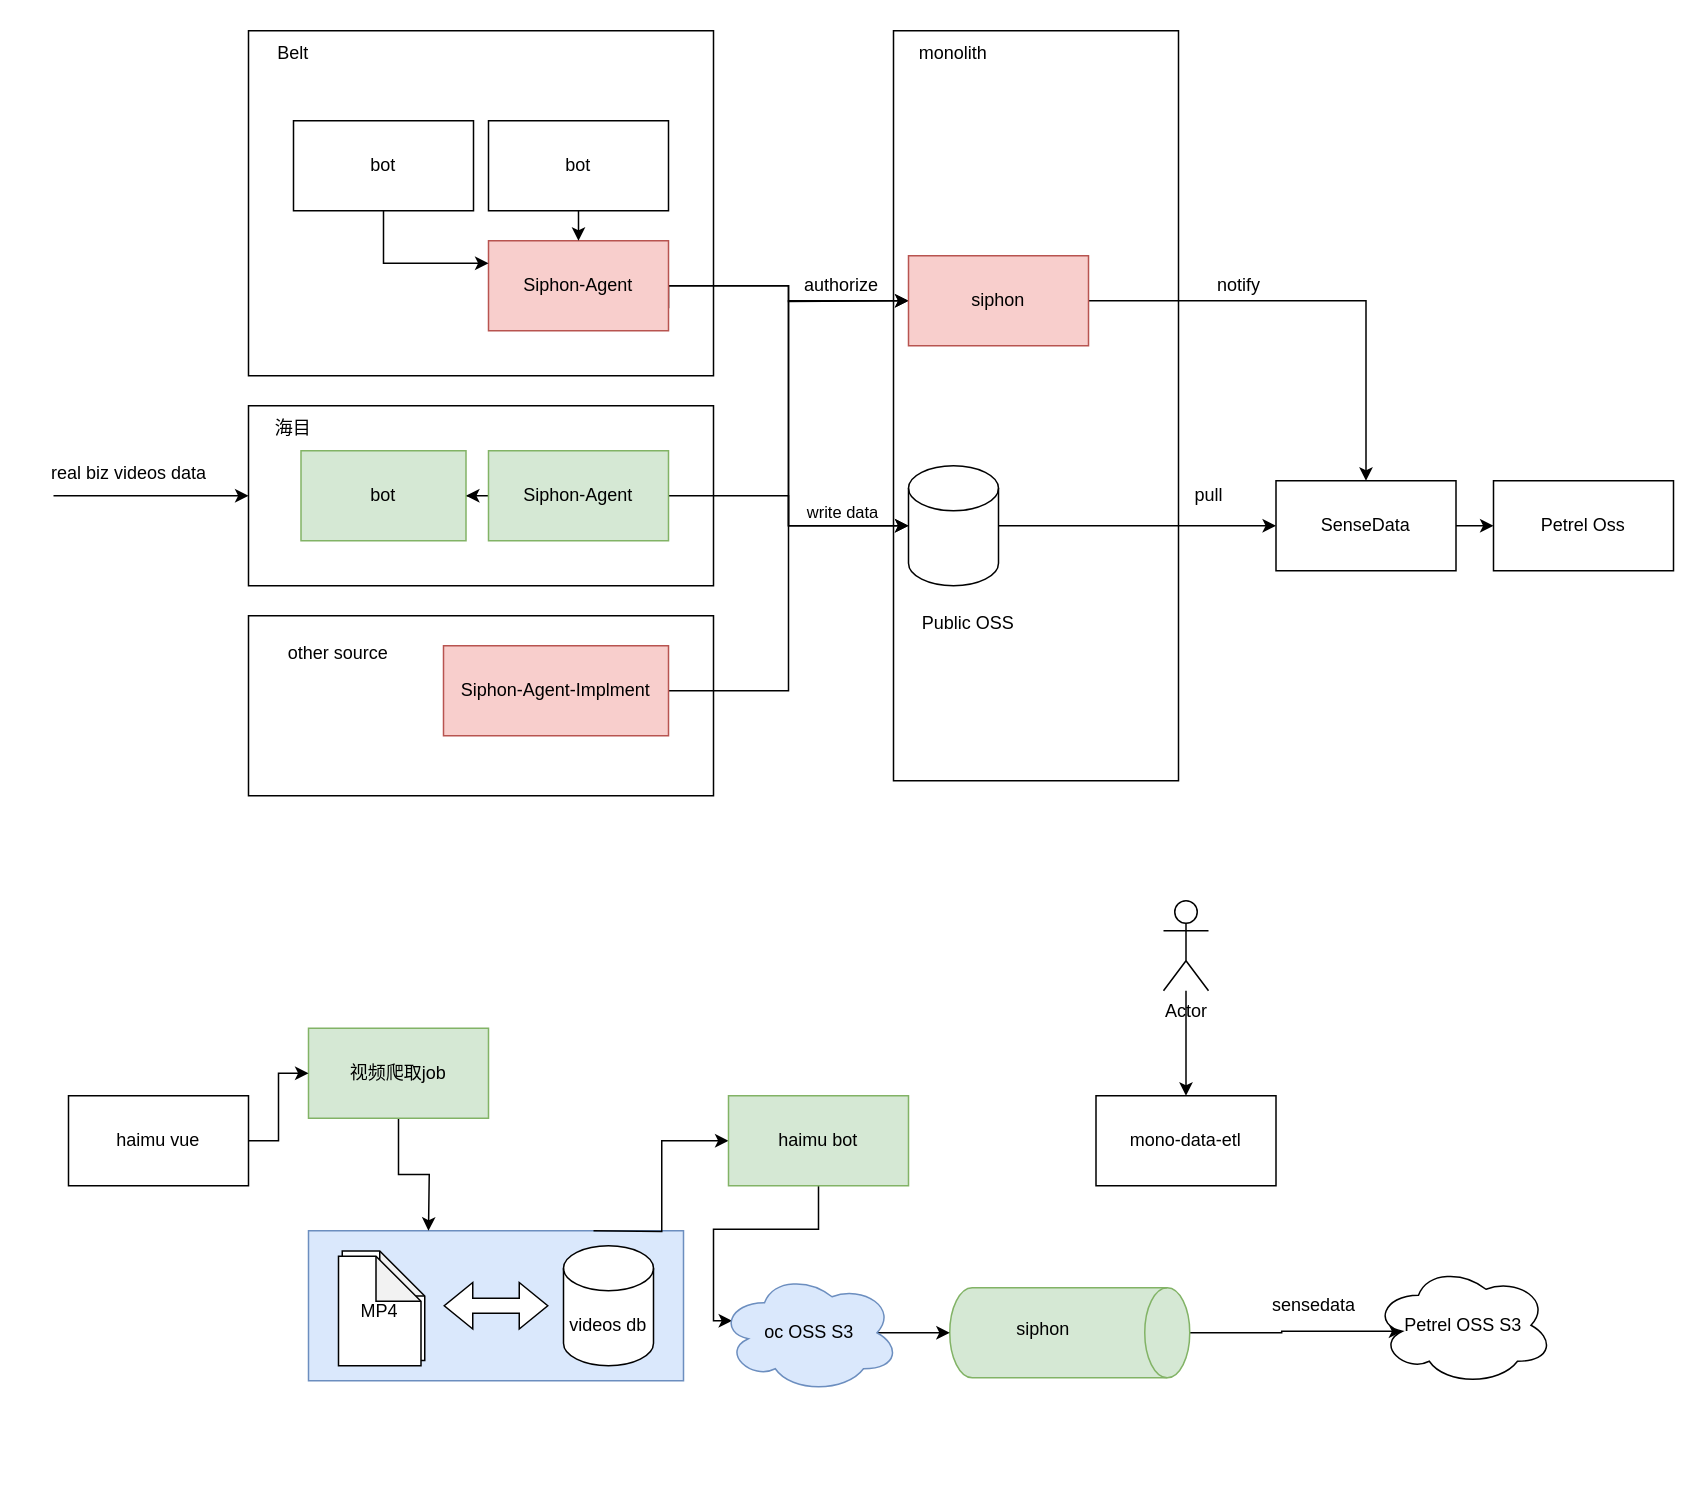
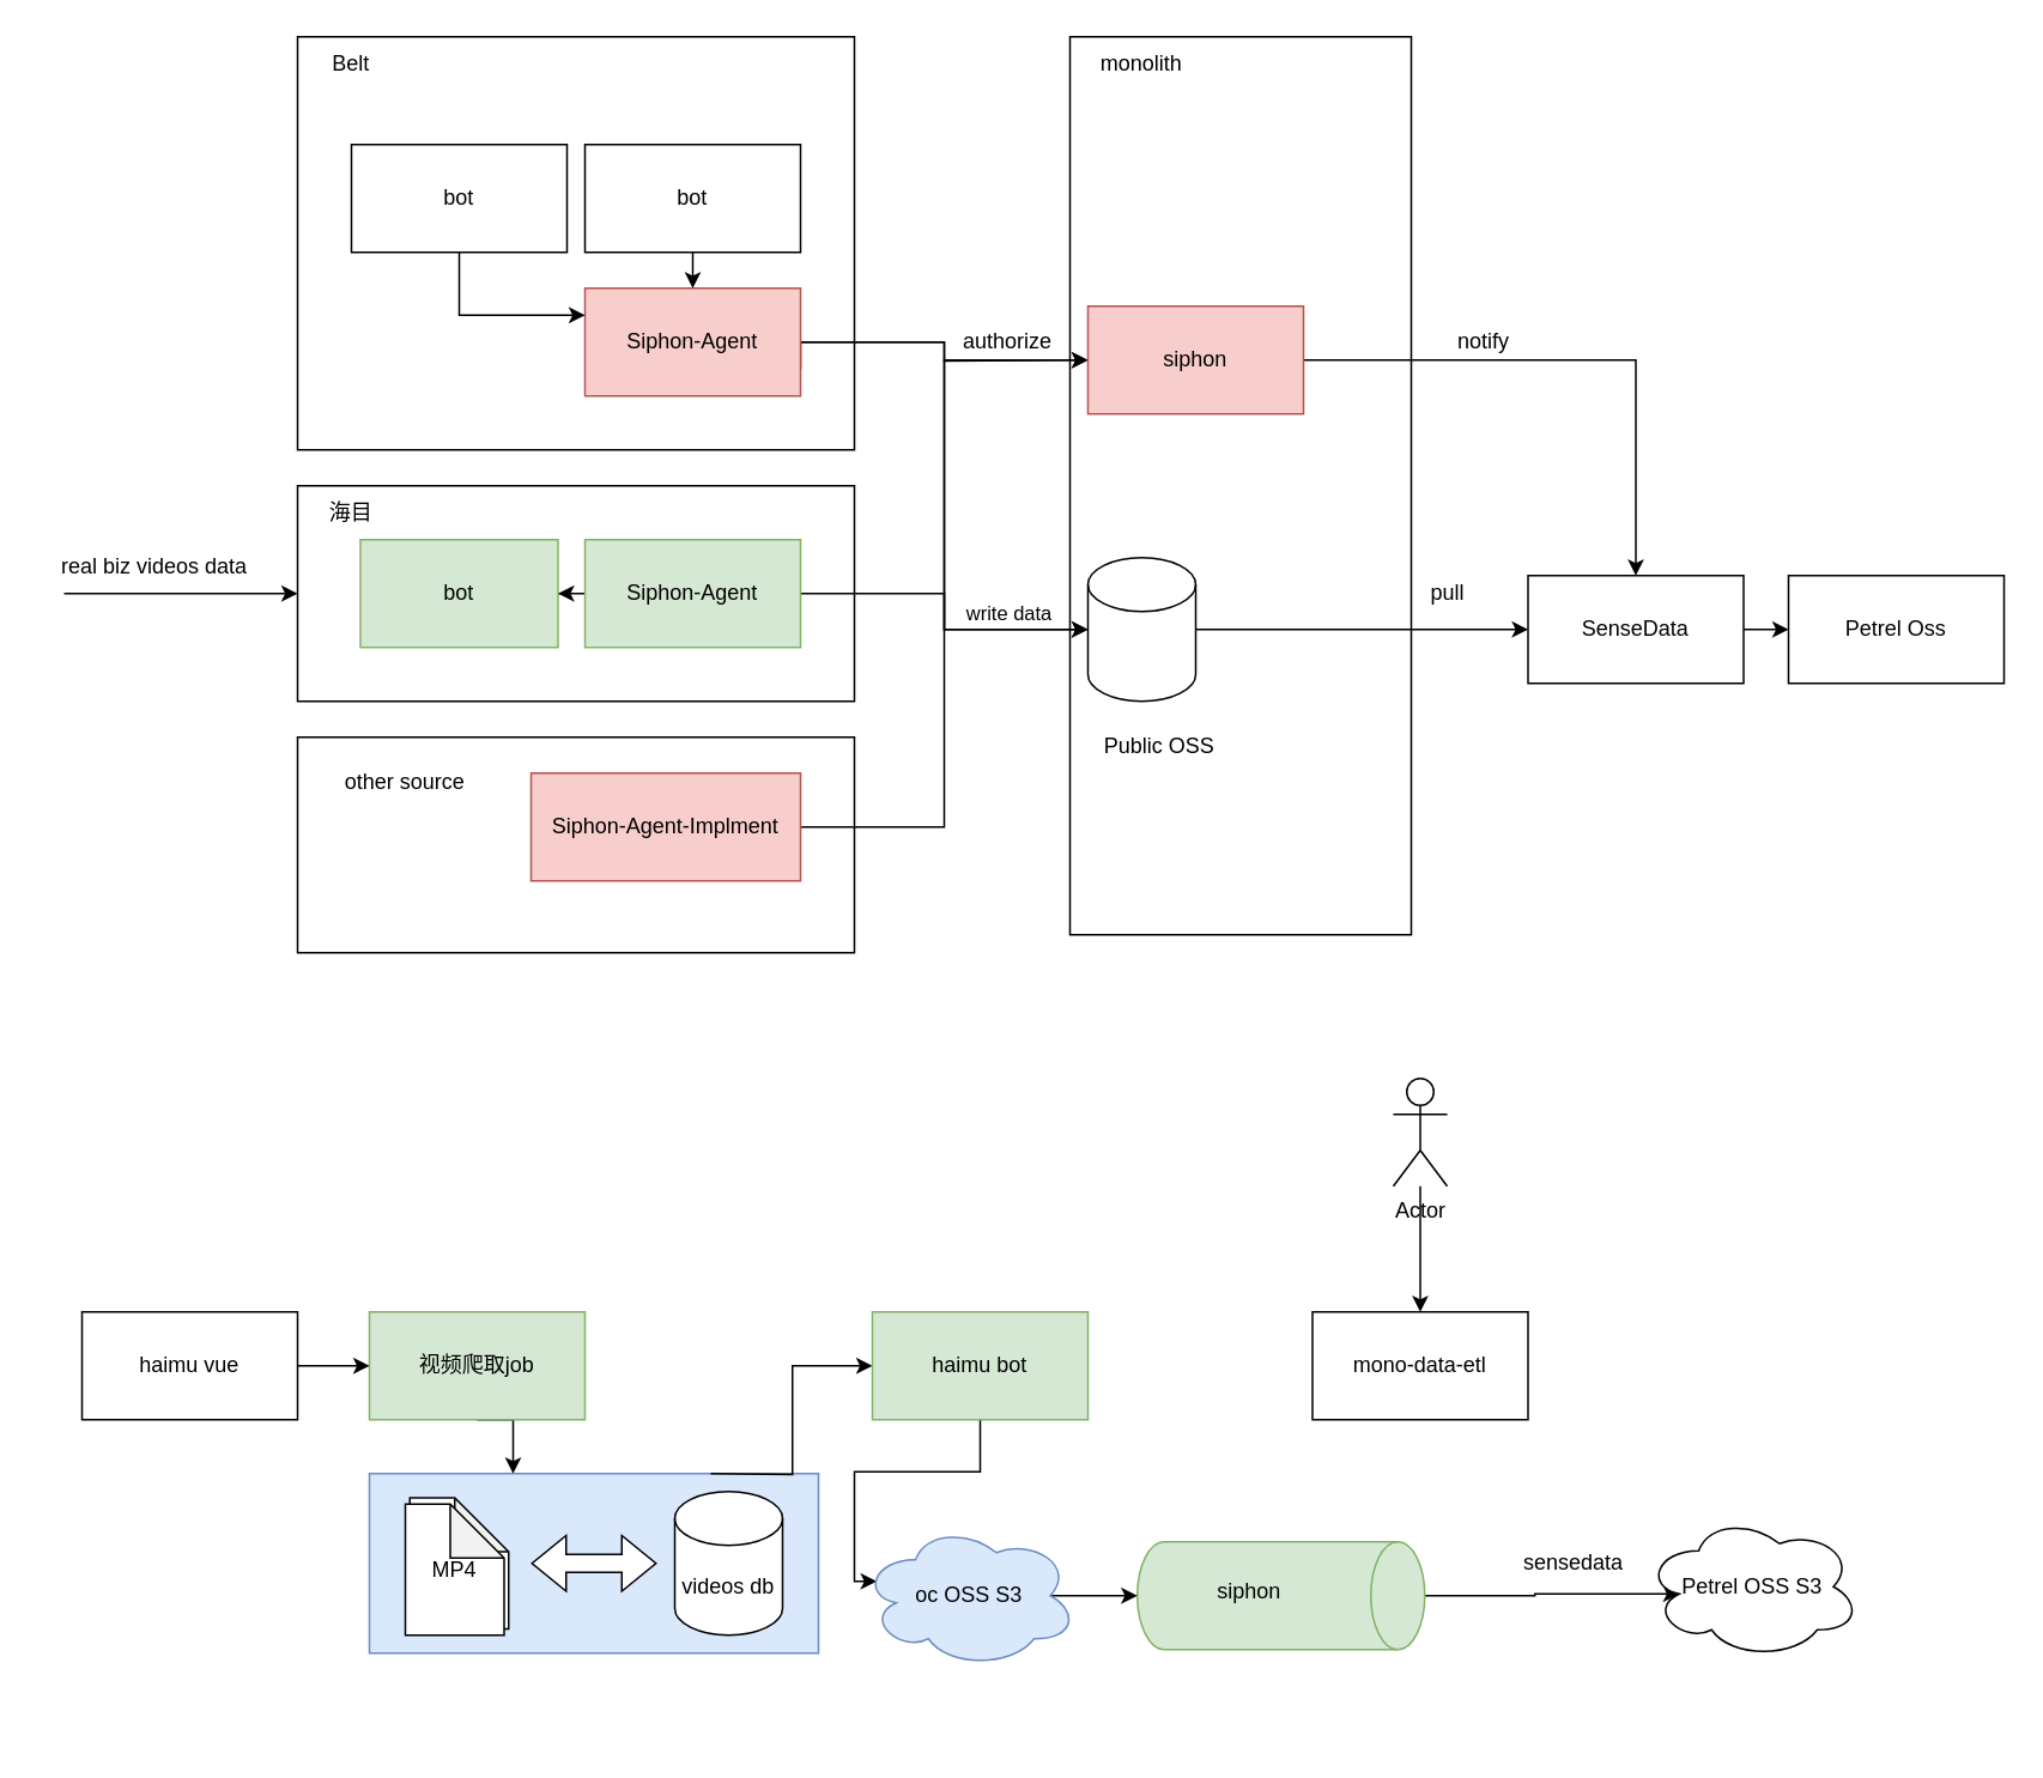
  <mxCell id="0" />
  <mxCell id="1" parent="0" />
  <mxCell id="2" value="" style="rounded=0;whiteSpace=wrap;html=1;fillColor=#dae8fc;strokeColor=#6c8ebf;" parent="1" vertex="1"><mxGeometry x="205" y="820" width="250" height="100" as="geometry" /></mxCell>
  <mxCell id="3" value="" style="whiteSpace=wrap;html=1;" parent="1" vertex="1"><mxGeometry x="595" y="20" width="190" height="500" as="geometry" /></mxCell>
  <mxCell id="4" value="" style="whiteSpace=wrap;html=1;" parent="1" vertex="1"><mxGeometry x="165" y="20" width="310" height="230" as="geometry" /></mxCell>
  <mxCell id="5" value="Belt" style="text;html=1;strokeColor=none;fillColor=none;align=center;verticalAlign=middle;whiteSpace=wrap;rounded=0;" parent="1" vertex="1"><mxGeometry x="165" y="20" width="60" height="30" as="geometry" /></mxCell>
  <mxCell id="6" style="edgeStyle=orthogonalEdgeStyle;rounded=0;orthogonalLoop=1;jettySize=auto;html=1;exitX=1;exitY=0.5;exitDx=0;exitDy=0;" parent="1" source="9" edge="1"><mxGeometry relative="1" as="geometry"><mxPoint x="605" y="200" as="targetPoint" /></mxGeometry></mxCell>
  <mxCell id="7" style="edgeStyle=orthogonalEdgeStyle;rounded=0;orthogonalLoop=1;jettySize=auto;html=1;exitX=1;exitY=0.75;exitDx=0;exitDy=0;entryX=0;entryY=0.5;entryDx=0;entryDy=0;entryPerimeter=0;fillColor=#d5e8d4;strokeColor=#000000;" parent="1" source="9" target="20" edge="1"><mxGeometry relative="1" as="geometry"><Array as="points"><mxPoint x="445" y="190" /><mxPoint x="525" y="190" /><mxPoint x="525" y="350" /></Array></mxGeometry></mxCell>
  <mxCell id="8" value="write data" style="edgeLabel;html=1;align=center;verticalAlign=middle;resizable=0;points=[];" parent="7" vertex="1" connectable="0"><mxGeometry x="0.679" y="1" relative="1" as="geometry"><mxPoint x="9" y="-9" as="offset" /></mxGeometry></mxCell>
  <mxCell id="9" value="Siphon-Agent" style="rounded=0;whiteSpace=wrap;html=1;fillColor=#f8cecc;strokeColor=#b85450;" parent="1" vertex="1"><mxGeometry x="325" y="160" width="120" height="60" as="geometry" /></mxCell>
  <mxCell id="10" style="edgeStyle=orthogonalEdgeStyle;rounded=0;orthogonalLoop=1;jettySize=auto;html=1;exitX=0.5;exitY=1;exitDx=0;exitDy=0;entryX=0.5;entryY=0;entryDx=0;entryDy=0;" parent="1" source="11" target="9" edge="1"><mxGeometry relative="1" as="geometry" /></mxCell>
  <mxCell id="11" value="bot" style="rounded=0;whiteSpace=wrap;html=1;" parent="1" vertex="1"><mxGeometry x="325" y="80" width="120" height="60" as="geometry" /></mxCell>
  <mxCell id="12" style="edgeStyle=orthogonalEdgeStyle;rounded=0;orthogonalLoop=1;jettySize=auto;html=1;exitX=0.5;exitY=1;exitDx=0;exitDy=0;entryX=0;entryY=0.25;entryDx=0;entryDy=0;" parent="1" source="13" target="9" edge="1"><mxGeometry relative="1" as="geometry" /></mxCell>
  <mxCell id="13" value="bot" style="rounded=0;whiteSpace=wrap;html=1;" parent="1" vertex="1"><mxGeometry x="195" y="80" width="120" height="60" as="geometry" /></mxCell>
  <mxCell id="14" value="" style="whiteSpace=wrap;html=1;" parent="1" vertex="1"><mxGeometry x="165" y="410" width="310" height="120" as="geometry" /></mxCell>
  <mxCell id="15" value="other source" style="text;html=1;strokeColor=none;fillColor=none;align=center;verticalAlign=middle;whiteSpace=wrap;rounded=0;" parent="1" vertex="1"><mxGeometry x="180" y="420" width="90" height="30" as="geometry" /></mxCell>
  <mxCell id="16" style="edgeStyle=orthogonalEdgeStyle;rounded=0;orthogonalLoop=1;jettySize=auto;html=1;exitX=1;exitY=0.5;exitDx=0;exitDy=0;entryX=0;entryY=0.5;entryDx=0;entryDy=0;" parent="1" source="17" target="23" edge="1"><mxGeometry relative="1" as="geometry" /></mxCell>
  <mxCell id="17" value="Siphon-Agent-Implment" style="rounded=0;whiteSpace=wrap;html=1;fillColor=#f8cecc;strokeColor=#b85450;" parent="1" vertex="1"><mxGeometry x="295" y="430" width="150" height="60" as="geometry" /></mxCell>
  <mxCell id="18" value="monolith" style="text;html=1;strokeColor=none;fillColor=none;align=center;verticalAlign=middle;whiteSpace=wrap;rounded=0;" parent="1" vertex="1"><mxGeometry x="605" y="20" width="60" height="30" as="geometry" /></mxCell>
  <mxCell id="19" style="edgeStyle=orthogonalEdgeStyle;rounded=0;orthogonalLoop=1;jettySize=auto;html=1;exitX=1;exitY=0.5;exitDx=0;exitDy=0;exitPerimeter=0;entryX=0;entryY=0.5;entryDx=0;entryDy=0;strokeColor=#000000;" parent="1" source="20" target="26" edge="1"><mxGeometry relative="1" as="geometry" /></mxCell>
  <mxCell id="20" value="" style="shape=cylinder3;whiteSpace=wrap;html=1;boundedLbl=1;backgroundOutline=1;size=15;" parent="1" vertex="1"><mxGeometry x="605" y="310" width="60" height="80" as="geometry" /></mxCell>
  <mxCell id="21" value="Public OSS" style="text;html=1;strokeColor=none;fillColor=none;align=center;verticalAlign=middle;whiteSpace=wrap;rounded=0;" parent="1" vertex="1"><mxGeometry x="605" y="400" width="80" height="30" as="geometry" /></mxCell>
  <mxCell id="22" style="edgeStyle=orthogonalEdgeStyle;rounded=0;orthogonalLoop=1;jettySize=auto;html=1;exitX=1;exitY=0.5;exitDx=0;exitDy=0;strokeColor=#000000;" parent="1" source="23" target="26" edge="1"><mxGeometry relative="1" as="geometry" /></mxCell>
  <mxCell id="23" value="siphon" style="rounded=0;whiteSpace=wrap;html=1;fillColor=#f8cecc;strokeColor=#b85450;" parent="1" vertex="1"><mxGeometry x="605" y="170" width="120" height="60" as="geometry" /></mxCell>
  <mxCell id="24" value="authorize" style="text;html=1;align=center;verticalAlign=middle;resizable=0;points=[];autosize=1;strokeColor=none;fillColor=none;" parent="1" vertex="1"><mxGeometry x="525" y="175" width="70" height="30" as="geometry" /></mxCell>
  <mxCell id="25" style="edgeStyle=orthogonalEdgeStyle;rounded=0;orthogonalLoop=1;jettySize=auto;html=1;exitX=1;exitY=0.5;exitDx=0;exitDy=0;entryX=0;entryY=0.5;entryDx=0;entryDy=0;strokeColor=#000000;" parent="1" source="26" target="27" edge="1"><mxGeometry relative="1" as="geometry" /></mxCell>
  <mxCell id="26" value="SenseData" style="whiteSpace=wrap;html=1;" parent="1" vertex="1"><mxGeometry x="850" y="320" width="120" height="60" as="geometry" /></mxCell>
  <mxCell id="27" value="Petrel Oss" style="rounded=0;whiteSpace=wrap;html=1;" parent="1" vertex="1"><mxGeometry x="995" y="320" width="120" height="60" as="geometry" /></mxCell>
  <mxCell id="28" value="" style="whiteSpace=wrap;html=1;" parent="1" vertex="1"><mxGeometry x="165" y="270" width="310" height="120" as="geometry" /></mxCell>
  <mxCell id="29" value="海目" style="text;html=1;strokeColor=none;fillColor=none;align=center;verticalAlign=middle;whiteSpace=wrap;rounded=0;" parent="1" vertex="1"><mxGeometry x="150" y="270" width="90" height="30" as="geometry" /></mxCell>
  <mxCell id="30" value="" style="edgeStyle=orthogonalEdgeStyle;rounded=0;orthogonalLoop=1;jettySize=auto;html=1;" parent="1" source="32" target="35" edge="1"><mxGeometry relative="1" as="geometry" /></mxCell>
  <mxCell id="31" style="edgeStyle=orthogonalEdgeStyle;rounded=0;orthogonalLoop=1;jettySize=auto;html=1;exitX=1;exitY=0.5;exitDx=0;exitDy=0;entryX=0;entryY=0.5;entryDx=0;entryDy=0;entryPerimeter=0;" parent="1" source="32" target="20" edge="1"><mxGeometry relative="1" as="geometry" /></mxCell>
  <mxCell id="32" value="Siphon-Agent" style="rounded=0;whiteSpace=wrap;html=1;fillColor=#d5e8d4;strokeColor=#82b366;" parent="1" vertex="1"><mxGeometry x="325" y="300" width="120" height="60" as="geometry" /></mxCell>
  <mxCell id="33" value="notify" style="text;html=1;align=center;verticalAlign=middle;resizable=0;points=[];autosize=1;strokeColor=none;fillColor=none;" parent="1" vertex="1"><mxGeometry x="800" y="175" width="50" height="30" as="geometry" /></mxCell>
  <mxCell id="34" value="pull" style="text;html=1;align=center;verticalAlign=middle;resizable=0;points=[];autosize=1;strokeColor=none;fillColor=none;" parent="1" vertex="1"><mxGeometry x="785" y="315" width="40" height="30" as="geometry" /></mxCell>
  <mxCell id="35" value="bot" style="rounded=0;whiteSpace=wrap;html=1;fillColor=#d5e8d4;strokeColor=#82b366;" parent="1" vertex="1"><mxGeometry x="200" y="300" width="110" height="60" as="geometry" /></mxCell>
  <mxCell id="36" value="" style="endArrow=classic;html=1;rounded=0;entryX=0;entryY=0.5;entryDx=0;entryDy=0;" parent="1" target="28" edge="1"><mxGeometry width="50" height="50" relative="1" as="geometry"><mxPoint x="35" y="330" as="sourcePoint" /><mxPoint x="565" y="240" as="targetPoint" /></mxGeometry></mxCell>
  <mxCell id="37" value="real biz videos data" style="text;html=1;align=center;verticalAlign=middle;resizable=0;points=[];autosize=1;strokeColor=none;fillColor=none;" parent="1" vertex="1"><mxGeometry x="20" y="300" width="130" height="30" as="geometry" /></mxCell>
  <mxCell id="38" style="edgeStyle=orthogonalEdgeStyle;rounded=0;orthogonalLoop=1;jettySize=auto;html=1;exitX=0.5;exitY=1;exitDx=0;exitDy=0;" parent="1" source="39" edge="1"><mxGeometry relative="1" as="geometry"><mxPoint x="285" y="820" as="targetPoint" /></mxGeometry></mxCell>
- <mxCell id="39" value="视频爬取job" style="rounded=0;whiteSpace=wrap;html=1;fillColor=#d5e8d4;strokeColor=#82b366;" parent="1" vertex="1"><mxGeometry x="205" y="685" width="120" height="60" as="geometry" /></mxCell>
+ <mxCell id="39" value="视频爬取job" style="rounded=0;whiteSpace=wrap;html=1;fillColor=#d5e8d4;strokeColor=#82b366;" parent="1" vertex="1"><mxGeometry x="205" y="730" width="120" height="60" as="geometry" /></mxCell>
  <mxCell id="40" style="edgeStyle=orthogonalEdgeStyle;rounded=0;orthogonalLoop=1;jettySize=auto;html=1;entryX=0;entryY=0.5;entryDx=0;entryDy=0;" parent="1" target="45" edge="1"><mxGeometry relative="1" as="geometry"><mxPoint x="395" y="820" as="sourcePoint" /></mxGeometry></mxCell>
  <mxCell id="41" value="videos db" style="shape=cylinder3;whiteSpace=wrap;html=1;boundedLbl=1;backgroundOutline=1;size=15;" parent="1" vertex="1"><mxGeometry x="375" y="830" width="60" height="80" as="geometry" /></mxCell>
  <mxCell id="42" style="edgeStyle=orthogonalEdgeStyle;rounded=0;orthogonalLoop=1;jettySize=auto;html=1;exitX=1;exitY=0.5;exitDx=0;exitDy=0;" parent="1" source="43" target="39" edge="1"><mxGeometry relative="1" as="geometry" /></mxCell>
  <mxCell id="43" value="haimu vue" style="rounded=0;whiteSpace=wrap;html=1;" parent="1" vertex="1"><mxGeometry x="45" y="730" width="120" height="60" as="geometry" /></mxCell>
  <mxCell id="44" style="edgeStyle=orthogonalEdgeStyle;rounded=0;orthogonalLoop=1;jettySize=auto;html=1;exitX=0.5;exitY=1;exitDx=0;exitDy=0;entryX=0.07;entryY=0.4;entryDx=0;entryDy=0;entryPerimeter=0;" parent="1" source="45" target="55" edge="1"><mxGeometry relative="1" as="geometry"><mxPoint x="555" y="850" as="targetPoint" /><Array as="points"><mxPoint x="545" y="819" /><mxPoint x="475" y="819" /><mxPoint x="475" y="880" /></Array></mxGeometry></mxCell>
  <mxCell id="45" value="haimu bot" style="rounded=0;whiteSpace=wrap;html=1;fillColor=#d5e8d4;strokeColor=#82b366;" parent="1" vertex="1"><mxGeometry x="485" y="730" width="120" height="60" as="geometry" /></mxCell>
  <mxCell id="46" value="mono-data-etl" style="rounded=0;whiteSpace=wrap;html=1;" parent="1" vertex="1"><mxGeometry x="730" y="730" width="120" height="60" as="geometry" /></mxCell>
  <mxCell id="47" style="edgeStyle=orthogonalEdgeStyle;rounded=0;orthogonalLoop=1;jettySize=auto;html=1;exitX=0.5;exitY=0;exitDx=0;exitDy=0;exitPerimeter=0;entryX=0.16;entryY=0.55;entryDx=0;entryDy=0;entryPerimeter=0;" parent="1" source="48" target="51" edge="1"><mxGeometry relative="1" as="geometry"><mxPoint x="845" y="888.25" as="targetPoint" /></mxGeometry></mxCell>
  <mxCell id="48" value="" style="shape=cylinder3;whiteSpace=wrap;html=1;boundedLbl=1;backgroundOutline=1;size=15;rotation=90;fillColor=#d5e8d4;strokeColor=#82b366;" parent="1" vertex="1"><mxGeometry x="682.5" y="808" width="60" height="160" as="geometry" /></mxCell>
  <mxCell id="49" value="siphon" style="text;html=1;strokeColor=none;fillColor=none;align=center;verticalAlign=middle;whiteSpace=wrap;rounded=0;" parent="1" vertex="1"><mxGeometry x="665" y="871" width="60" height="30" as="geometry" /></mxCell>
  <mxCell id="50" value="sensedata" style="text;html=1;align=center;verticalAlign=middle;resizable=0;points=[];autosize=1;strokeColor=none;fillColor=none;" parent="1" vertex="1"><mxGeometry x="835" y="855" width="80" height="30" as="geometry" /></mxCell>
  <mxCell id="51" value="Petrel OSS S3" style="ellipse;shape=cloud;whiteSpace=wrap;html=1;" parent="1" vertex="1"><mxGeometry x="915" y="843" width="120" height="80" as="geometry" /></mxCell>
  <mxCell id="52" value="" style="edgeStyle=orthogonalEdgeStyle;rounded=0;orthogonalLoop=1;jettySize=auto;html=1;" parent="1" source="53" target="46" edge="1"><mxGeometry relative="1" as="geometry" /></mxCell>
  <mxCell id="53" value="Actor" style="shape=umlActor;verticalLabelPosition=bottom;verticalAlign=top;html=1;outlineConnect=0;" parent="1" vertex="1"><mxGeometry x="775" y="600" width="30" height="60" as="geometry" /></mxCell>
  <mxCell id="54" style="edgeStyle=orthogonalEdgeStyle;rounded=0;orthogonalLoop=1;jettySize=auto;html=1;exitX=0.875;exitY=0.5;exitDx=0;exitDy=0;exitPerimeter=0;entryX=0.5;entryY=1;entryDx=0;entryDy=0;entryPerimeter=0;" parent="1" source="55" target="48" edge="1"><mxGeometry relative="1" as="geometry" /></mxCell>
  <mxCell id="55" value="oc OSS S3" style="ellipse;shape=cloud;whiteSpace=wrap;html=1;fillColor=#dae8fc;strokeColor=#6c8ebf;" parent="1" vertex="1"><mxGeometry x="479" y="848" width="120" height="80" as="geometry" /></mxCell>
  <mxCell id="56" value="MP4" style="shape=note;whiteSpace=wrap;html=1;backgroundOutline=1;darkOpacity=0.05;" parent="1" vertex="1"><mxGeometry x="227.5" y="833.5" width="55" height="73" as="geometry" /></mxCell>
  <mxCell id="57" value="MP4" style="shape=note;whiteSpace=wrap;html=1;backgroundOutline=1;darkOpacity=0.05;" parent="1" vertex="1"><mxGeometry x="225" y="837" width="55" height="73" as="geometry" /></mxCell>
  <mxCell id="58" value="" style="shape=flexArrow;endArrow=classic;startArrow=classic;html=1;rounded=0;fillColor=default;" parent="1" edge="1"><mxGeometry width="100" height="100" relative="1" as="geometry"><mxPoint x="295" y="870" as="sourcePoint" /><mxPoint x="365" y="870" as="targetPoint" /></mxGeometry></mxCell>
